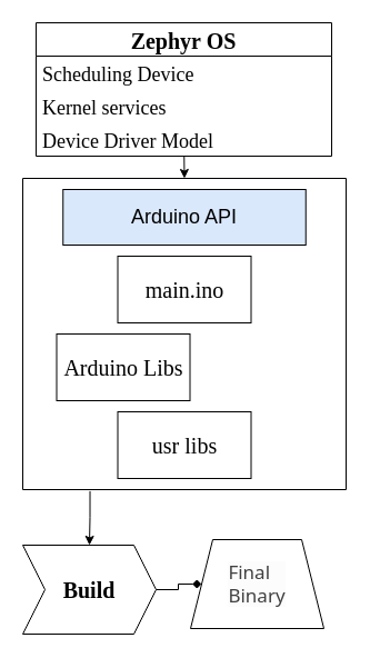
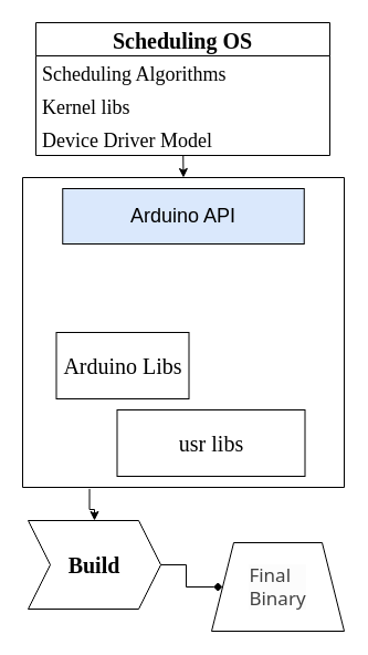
  <mxCell id="0" />
  <mxCell id="1" parent="0" />
- <mxCell id="2" value="Zephyr OS" style="swimlane;fontStyle=1;childLayout=stackLayout;horizontal=1;startSize=30;horizontalStack=0;resizeParent=1;resizeParentMax=0;resizeLast=0;collapsible=1;marginBottom=0;fontFamily=Times New Roman;fontSize=20;gradientColor=none;" vertex="1" parent="1"><mxGeometry x="32" y="20" width="266" height="120" as="geometry" /></mxCell>
- <mxCell id="3" value="Scheduling Device" style="text;strokeColor=none;fillColor=none;align=left;verticalAlign=middle;spacingLeft=4;spacingRight=4;overflow=hidden;points=[[0,0.5],[1,0.5]];portConstraint=eastwest;rotatable=0;fontFamily=Times New Roman;fontSize=18;" vertex="1" parent="2"><mxGeometry y="30" width="266" height="30" as="geometry" /></mxCell>
- <mxCell id="4" value="Kernel services" style="text;strokeColor=none;fillColor=none;align=left;verticalAlign=middle;spacingLeft=4;spacingRight=4;overflow=hidden;points=[[0,0.5],[1,0.5]];portConstraint=eastwest;rotatable=0;fontFamily=Times New Roman;fontSize=18;" vertex="1" parent="2"><mxGeometry y="60" width="266" height="30" as="geometry" /></mxCell>
+ <mxCell id="2" value="Scheduling OS" style="swimlane;fontStyle=1;childLayout=stackLayout;horizontal=1;startSize=30;horizontalStack=0;resizeParent=1;resizeParentMax=0;resizeLast=0;collapsible=1;marginBottom=0;fontFamily=Times New Roman;fontSize=20;gradientColor=none;" vertex="1" parent="1"><mxGeometry x="32" y="20" width="266" height="120" as="geometry" /></mxCell>
+ <mxCell id="3" value="Scheduling Algorithms" style="text;strokeColor=none;fillColor=none;align=left;verticalAlign=middle;spacingLeft=4;spacingRight=4;overflow=hidden;points=[[0,0.5],[1,0.5]];portConstraint=eastwest;rotatable=0;fontFamily=Times New Roman;fontSize=18;" vertex="1" parent="2"><mxGeometry y="30" width="266" height="30" as="geometry" /></mxCell>
+ <mxCell id="4" value="Kernel libs" style="text;strokeColor=none;fillColor=none;align=left;verticalAlign=middle;spacingLeft=4;spacingRight=4;overflow=hidden;points=[[0,0.5],[1,0.5]];portConstraint=eastwest;rotatable=0;fontFamily=Times New Roman;fontSize=18;" vertex="1" parent="2"><mxGeometry y="60" width="266" height="30" as="geometry" /></mxCell>
  <mxCell id="5" value="Device Driver Model" style="text;strokeColor=none;fillColor=none;align=left;verticalAlign=middle;spacingLeft=4;spacingRight=4;overflow=hidden;points=[[0,0.5],[1,0.5]];portConstraint=eastwest;rotatable=0;fontFamily=Times New Roman;fontSize=18;" vertex="1" parent="2"><mxGeometry y="90" width="266" height="30" as="geometry" /></mxCell>
  <mxCell id="6" value="" style="swimlane;startSize=0;fontFamily=Times New Roman;fontSize=20;gradientColor=none;" vertex="1" parent="1"><mxGeometry x="20" y="160" width="291" height="280" as="geometry" /></mxCell>
  <mxCell id="7" value="Arduino API" style="rounded=0;whiteSpace=wrap;html=1;fontSize=18;fillColor=#dae8fc;" vertex="1" parent="6"><mxGeometry x="36.25" y="10" width="218.5" height="50" as="geometry" /></mxCell>
- <mxCell id="8" value="main.ino" style="rounded=0;whiteSpace=wrap;html=1;fontFamily=Times New Roman;fontSize=20;gradientColor=none;" vertex="1" parent="6"><mxGeometry x="85.5" y="70" width="120" height="60" as="geometry" /></mxCell>
  <mxCell id="9" value="Arduino Libs" style="rounded=0;whiteSpace=wrap;html=1;fontFamily=Times New Roman;fontSize=20;gradientColor=none;" vertex="1" parent="6"><mxGeometry x="30.5" y="140" width="120" height="60" as="geometry" /></mxCell>
- <mxCell id="10" value="usr libs" style="rounded=0;whiteSpace=wrap;html=1;fontFamily=Times New Roman;fontSize=20;gradientColor=none;" vertex="1" parent="6"><mxGeometry x="85.5" y="210" width="120" height="60" as="geometry" /></mxCell>
+ <mxCell id="10" value="usr libs" style="rounded=0;whiteSpace=wrap;html=1;fontFamily=Times New Roman;fontSize=20;gradientColor=none;" vertex="1" parent="6"><mxGeometry x="85.5" y="210" width="170" height="60" as="geometry" /></mxCell>
  <mxCell id="11" value="" style="endArrow=classic;html=1;rounded=0;fontFamily=Times New Roman;fontSize=20;exitX=0.501;exitY=1.013;exitDx=0;exitDy=0;exitPerimeter=0;entryX=0.5;entryY=0;entryDx=0;entryDy=0;" edge="1" parent="1" source="5" target="6"><mxGeometry width="50" height="50" relative="1" as="geometry"><mxPoint x="71" y="240" as="sourcePoint" /><mxPoint x="121" y="190" as="targetPoint" /></mxGeometry></mxCell>
  <mxCell id="12" value="" style="edgeStyle=orthogonalEdgeStyle;rounded=0;orthogonalLoop=1;jettySize=auto;html=1;fontFamily=Times New Roman;fontSize=17;endArrow=diamond;" edge="1" parent="1" source="13" target="15"><mxGeometry relative="1" as="geometry" /></mxCell>
- <mxCell id="13" value="&lt;b&gt;Build&lt;/b&gt;" style="shape=step;perimeter=stepPerimeter;whiteSpace=wrap;html=1;fixedSize=1;fontFamily=Times New Roman;fontSize=20;gradientColor=none;" vertex="1" parent="1"><mxGeometry x="20" y="490" width="120" height="80" as="geometry" /></mxCell>
+ <mxCell id="13" value="&lt;b&gt;Build&lt;/b&gt;" style="shape=step;perimeter=stepPerimeter;whiteSpace=wrap;html=1;fixedSize=1;fontFamily=Times New Roman;fontSize=20;gradientColor=none;" vertex="1" parent="1"><mxGeometry x="25" y="470" width="120" height="80" as="geometry" /></mxCell>
  <mxCell id="14" value="" style="edgeStyle=orthogonalEdgeStyle;rounded=0;orthogonalLoop=1;jettySize=auto;html=1;fontFamily=Times New Roman;fontSize=12;exitX=0.208;exitY=1.005;exitDx=0;exitDy=0;exitPerimeter=0;" edge="1" parent="1" source="6" target="13"><mxGeometry relative="1" as="geometry" /></mxCell>
- <mxCell id="15" value="&lt;h4 style=&quot;box-sizing: border-box; margin-top: 0px; font-weight: 500; font-family: system-ui, -apple-system, &amp;quot;Segoe UI&amp;quot;, Roboto, &amp;quot;Helvetica Neue&amp;quot;, Arial, &amp;quot;Noto Sans&amp;quot;, sans-serif, &amp;quot;Apple Color Emoji&amp;quot;, &amp;quot;Segoe UI Emoji&amp;quot;, &amp;quot;Segoe UI Symbol&amp;quot;, &amp;quot;Noto Color Emoji&amp;quot;; font-size: 17px; margin-bottom: 24px; color: rgb(64, 64, 64); text-align: start; background-color: rgb(252, 252, 252);&quot;&gt;Final &lt;br&gt;Binary&lt;br style=&quot;font-size: 17px;&quot;&gt;&lt;/h4&gt;" style="shape=trapezoid;perimeter=trapezoidPerimeter;whiteSpace=wrap;html=1;fixedSize=1;fontFamily=Times New Roman;fontSize=17;gradientColor=none;spacingTop=24;" vertex="1" parent="1"><mxGeometry x="171" y="485" width="120" height="80" as="geometry" /></mxCell>
+ <mxCell id="15" value="&lt;h4 style=&quot;box-sizing: border-box; margin-top: 0px; font-weight: 500; font-family: system-ui, -apple-system, &amp;quot;Segoe UI&amp;quot;, Roboto, &amp;quot;Helvetica Neue&amp;quot;, Arial, &amp;quot;Noto Sans&amp;quot;, sans-serif, &amp;quot;Apple Color Emoji&amp;quot;, &amp;quot;Segoe UI Emoji&amp;quot;, &amp;quot;Segoe UI Symbol&amp;quot;, &amp;quot;Noto Color Emoji&amp;quot;; font-size: 17px; margin-bottom: 24px; color: rgb(64, 64, 64); text-align: start; background-color: rgb(252, 252, 252);&quot;&gt;Final &lt;br&gt;Binary&lt;br style=&quot;font-size: 17px;&quot;&gt;&lt;/h4&gt;" style="shape=trapezoid;perimeter=trapezoidPerimeter;whiteSpace=wrap;html=1;fixedSize=1;fontFamily=Times New Roman;fontSize=17;gradientColor=none;spacingTop=24;" vertex="1" parent="1"><mxGeometry x="191" y="490" width="120" height="80" as="geometry" /></mxCell>
